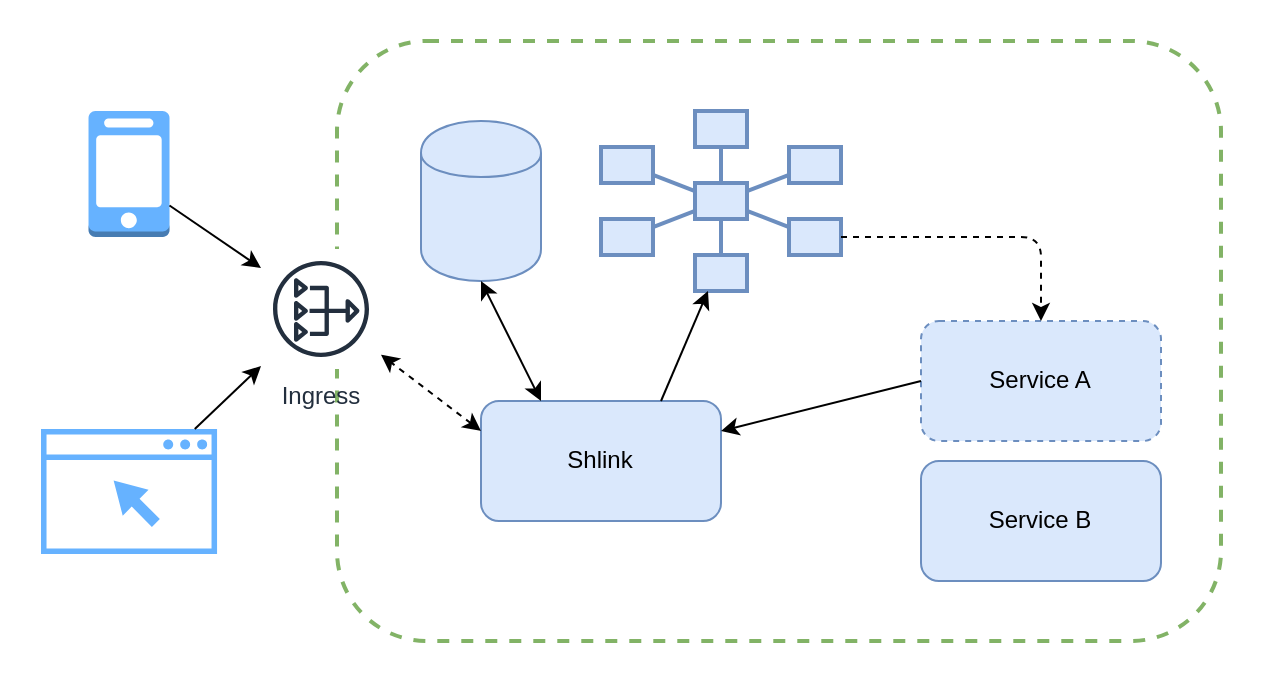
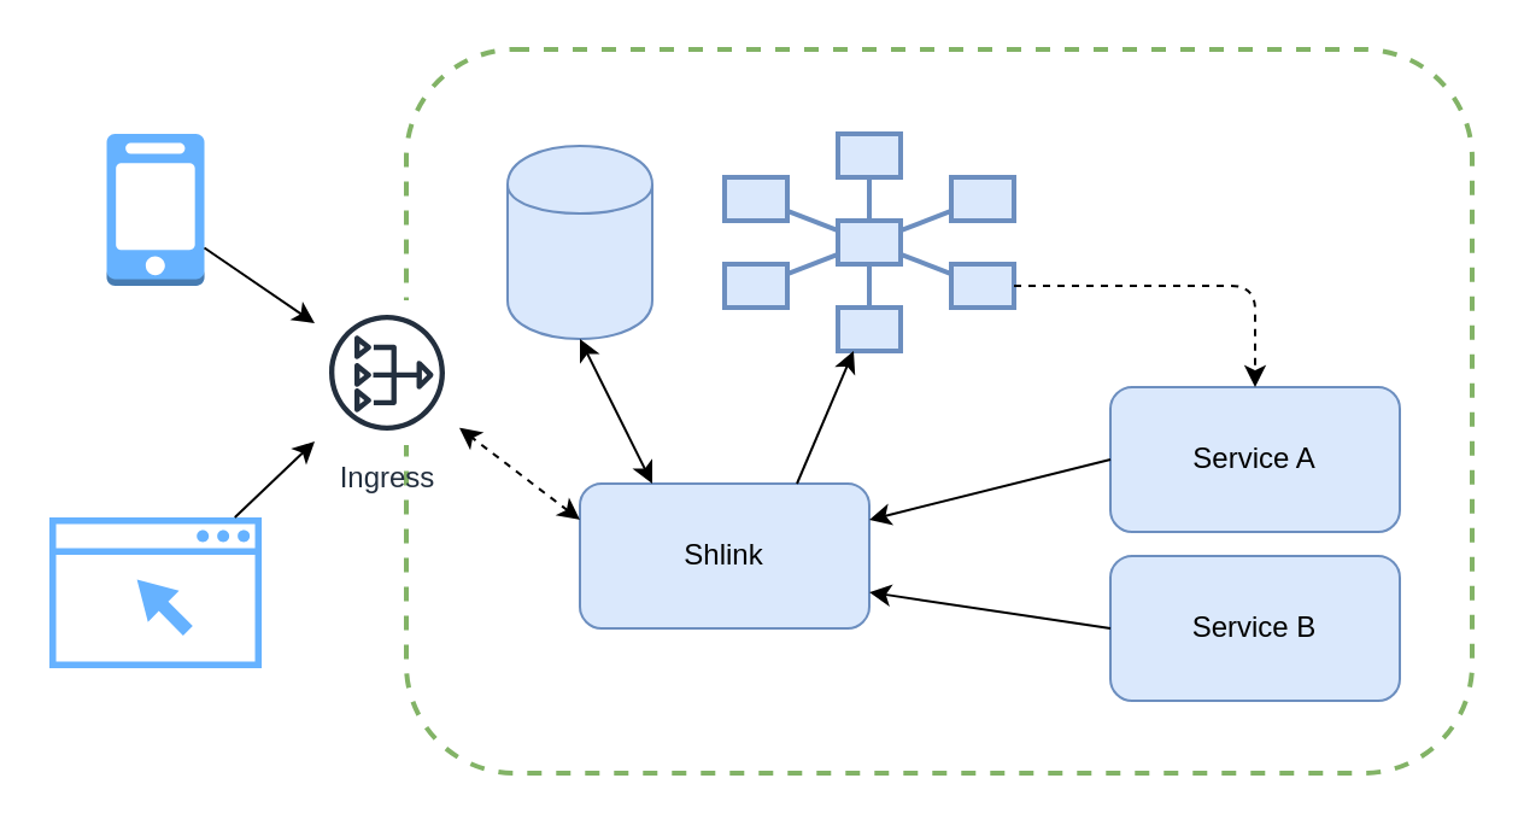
  <mxCell id="0" />
  <mxCell id="1" parent="0" />
  <mxCell id="2" value="" style="rounded=1;whiteSpace=wrap;html=1;fillColor=none;strokeColor=#82b366;strokeWidth=2;dashed=1;" vertex="1" parent="1"><mxGeometry x="168" y="20" width="442" height="300" as="geometry" /></mxCell>
  <mxCell id="3" value="Shlink" style="rounded=1;whiteSpace=wrap;html=1;fillColor=#dae8fc;strokeColor=#6c8ebf;" vertex="1" parent="1"><mxGeometry x="240" y="200" width="120" height="60" as="geometry" /></mxCell>
  <mxCell id="4" value="" style="shape=cylinder;whiteSpace=wrap;html=1;boundedLbl=1;backgroundOutline=1;fillColor=#dae8fc;strokeColor=#6c8ebf;" vertex="1" parent="1"><mxGeometry x="210" y="60" width="60" height="80" as="geometry" /></mxCell>
  <mxCell id="5" value="" style="strokeWidth=2;dashed=0;align=center;fontSize=8;shape=rect;fillColor=#dae8fc;strokeColor=#6c8ebf;" vertex="1" parent="1"><mxGeometry x="347" y="55" width="26" height="18" as="geometry" /></mxCell>
  <mxCell id="6" value="" style="strokeWidth=2;dashed=0;align=center;fontSize=8;shape=rect;fillColor=#dae8fc;strokeColor=#6c8ebf;" vertex="1" parent="1"><mxGeometry x="300" y="73" width="26" height="18" as="geometry" /></mxCell>
  <mxCell id="7" value="" style="strokeWidth=2;dashed=0;align=center;fontSize=8;shape=rect;fillColor=#dae8fc;strokeColor=#6c8ebf;" vertex="1" parent="1"><mxGeometry x="394" y="73" width="26" height="18" as="geometry" /></mxCell>
  <mxCell id="8" value="" style="strokeWidth=2;dashed=0;align=center;fontSize=8;shape=rect;fillColor=#dae8fc;strokeColor=#6c8ebf;" vertex="1" parent="1"><mxGeometry x="300" y="109" width="26" height="18" as="geometry" /></mxCell>
  <mxCell id="9" value="" style="strokeWidth=2;dashed=0;align=center;fontSize=8;shape=rect;fillColor=#dae8fc;strokeColor=#6c8ebf;" vertex="1" parent="1"><mxGeometry x="394" y="109" width="26" height="18" as="geometry" /></mxCell>
  <mxCell id="10" value="" style="strokeWidth=2;dashed=0;align=center;fontSize=8;shape=rect;fillColor=#dae8fc;strokeColor=#6c8ebf;" vertex="1" parent="1"><mxGeometry x="347" y="127" width="26" height="18" as="geometry" /></mxCell>
  <mxCell id="11" value="" style="strokeWidth=2;dashed=0;align=center;fontSize=8;shape=rect;fillColor=#dae8fc;strokeColor=#6c8ebf;" vertex="1" parent="1"><mxGeometry x="347" y="91" width="26" height="18" as="geometry" /></mxCell>
  <mxCell id="12" value="" style="edgeStyle=none;endArrow=none;dashed=0;html=1;strokeWidth=2;fillColor=#dae8fc;strokeColor=#6c8ebf;" edge="1" source="11" target="5" parent="1"><mxGeometry relative="1" as="geometry" /></mxCell>
  <mxCell id="13" value="" style="edgeStyle=none;endArrow=none;dashed=0;html=1;strokeWidth=2;fillColor=#dae8fc;strokeColor=#6c8ebf;" edge="1" source="11" target="6" parent="1"><mxGeometry relative="1" as="geometry" /></mxCell>
  <mxCell id="14" value="" style="edgeStyle=none;endArrow=none;dashed=0;html=1;strokeWidth=2;fillColor=#dae8fc;strokeColor=#6c8ebf;" edge="1" source="11" target="7" parent="1"><mxGeometry relative="1" as="geometry" /></mxCell>
  <mxCell id="15" value="" style="edgeStyle=none;endArrow=none;dashed=0;html=1;strokeWidth=2;fillColor=#dae8fc;strokeColor=#6c8ebf;" edge="1" source="11" target="8" parent="1"><mxGeometry relative="1" as="geometry" /></mxCell>
  <mxCell id="16" value="" style="edgeStyle=none;endArrow=none;dashed=0;html=1;strokeWidth=2;fillColor=#dae8fc;strokeColor=#6c8ebf;" edge="1" source="11" target="9" parent="1"><mxGeometry relative="1" as="geometry" /></mxCell>
  <mxCell id="17" value="" style="edgeStyle=none;endArrow=none;dashed=0;html=1;strokeWidth=2;fillColor=#dae8fc;strokeColor=#6c8ebf;" edge="1" source="11" target="10" parent="1"><mxGeometry relative="1" as="geometry" /></mxCell>
- <mxCell id="18" value="Service A" style="rounded=1;whiteSpace=wrap;html=1;fillColor=#dae8fc;strokeColor=#6c8ebf;dashed=1;" vertex="1" parent="1"><mxGeometry x="460" y="160" width="120" height="60" as="geometry" /></mxCell>
+ <mxCell id="18" value="Service A" style="rounded=1;whiteSpace=wrap;html=1;fillColor=#dae8fc;strokeColor=#6c8ebf;" vertex="1" parent="1"><mxGeometry x="460" y="160" width="120" height="60" as="geometry" /></mxCell>
  <mxCell id="19" value="Service B" style="rounded=1;whiteSpace=wrap;html=1;fillColor=#dae8fc;strokeColor=#6c8ebf;" vertex="1" parent="1"><mxGeometry x="460" y="230" width="120" height="60" as="geometry" /></mxCell>
  <mxCell id="20" value="" style="outlineConnect=0;dashed=0;verticalLabelPosition=bottom;verticalAlign=top;align=center;html=1;shape=mxgraph.aws3.mobile_client;fillColor=#66B2FF;gradientColor=none;" vertex="1" parent="1"><mxGeometry x="43.76" y="55" width="40.5" height="63" as="geometry" /></mxCell>
  <mxCell id="21" value="" style="pointerEvents=1;shadow=0;dashed=0;html=1;strokeColor=none;fillColor=#66B2FF;aspect=fixed;labelPosition=center;verticalLabelPosition=bottom;verticalAlign=top;align=center;outlineConnect=0;shape=mxgraph.vvd.web_browser;fontColor=#FF3333;" vertex="1" parent="1"><mxGeometry x="20" y="214" width="88.03" height="62.5" as="geometry" /></mxCell>
  <mxCell id="22" value="Ingress" style="outlineConnect=0;fontColor=#232F3E;gradientColor=none;strokeColor=#232F3E;fillColor=#ffffff;dashed=0;verticalLabelPosition=bottom;verticalAlign=top;align=center;html=1;fontSize=12;fontStyle=0;aspect=fixed;shape=mxgraph.aws4.resourceIcon;resIcon=mxgraph.aws4.nat_gateway;" vertex="1" parent="1"><mxGeometry x="130" y="124" width="60" height="60" as="geometry" /></mxCell>
  <mxCell id="23" value="" style="endArrow=classic;html=1;fontColor=#FF3333;exitX=1;exitY=0.5;exitDx=0;exitDy=0;entryX=0.5;entryY=0;entryDx=0;entryDy=0;dashed=1;" edge="1" parent="1" source="9" target="18"><mxGeometry width="50" height="50" relative="1" as="geometry"><mxPoint x="510" y="130" as="sourcePoint" /><mxPoint x="560" y="80" as="targetPoint" /><Array as="points"><mxPoint x="520" y="118" /></Array></mxGeometry></mxCell>
  <mxCell id="24" value="" style="endArrow=classic;startArrow=classic;html=1;fontColor=#FF3333;entryX=0.5;entryY=1;entryDx=0;entryDy=0;exitX=0.25;exitY=0;exitDx=0;exitDy=0;" edge="1" parent="1" source="3" target="4"><mxGeometry width="50" height="50" relative="1" as="geometry"><mxPoint x="390" y="250" as="sourcePoint" /><mxPoint x="440" y="200" as="targetPoint" /></mxGeometry></mxCell>
  <mxCell id="25" value="" style="endArrow=classic;html=1;fontColor=#FF3333;entryX=0.25;entryY=1;entryDx=0;entryDy=0;exitX=0.75;exitY=0;exitDx=0;exitDy=0;" edge="1" parent="1" source="3" target="10"><mxGeometry width="50" height="50" relative="1" as="geometry"><mxPoint x="480" y="470" as="sourcePoint" /><mxPoint x="530" y="420" as="targetPoint" /></mxGeometry></mxCell>
  <mxCell id="26" value="" style="endArrow=classic;html=1;fontColor=#FF3333;entryX=1;entryY=0.25;entryDx=0;entryDy=0;exitX=0;exitY=0.5;exitDx=0;exitDy=0;" edge="1" parent="1" source="18" target="3"><mxGeometry width="50" height="50" relative="1" as="geometry"><mxPoint x="340" y="210" as="sourcePoint" /><mxPoint x="363.5" y="155" as="targetPoint" /></mxGeometry></mxCell>
+ <mxCell id="27" value="" style="endArrow=classic;html=1;fontColor=#FF3333;entryX=1;entryY=0.75;entryDx=0;entryDy=0;exitX=0;exitY=0.5;exitDx=0;exitDy=0;" edge="1" parent="1" source="19" target="3"><mxGeometry width="50" height="50" relative="1" as="geometry"><mxPoint x="470" y="200" as="sourcePoint" /><mxPoint x="370" y="225" as="targetPoint" /></mxGeometry></mxCell>
  <mxCell id="28" value="" style="endArrow=classic;html=1;fontColor=#FF3333;" edge="1" parent="1" source="21" target="22"><mxGeometry width="50" height="50" relative="1" as="geometry"><mxPoint x="470" y="164" as="sourcePoint" /><mxPoint x="370" y="189" as="targetPoint" /></mxGeometry></mxCell>
  <mxCell id="29" value="" style="endArrow=classic;html=1;fontColor=#FF3333;exitX=1;exitY=0.75;exitDx=0;exitDy=0;exitPerimeter=0;" edge="1" parent="1" source="20" target="22"><mxGeometry width="50" height="50" relative="1" as="geometry"><mxPoint x="489.465" y="404" as="sourcePoint" /><mxPoint x="438.488" y="344" as="targetPoint" /></mxGeometry></mxCell>
  <mxCell id="30" value="" style="endArrow=classic;startArrow=classic;html=1;fontColor=#FF3333;exitX=0;exitY=0.25;exitDx=0;exitDy=0;dashed=1;" edge="1" parent="1" source="3" target="22"><mxGeometry width="50" height="50" relative="1" as="geometry"><mxPoint x="280" y="210" as="sourcePoint" /><mxPoint x="250" y="150" as="targetPoint" /></mxGeometry></mxCell>
